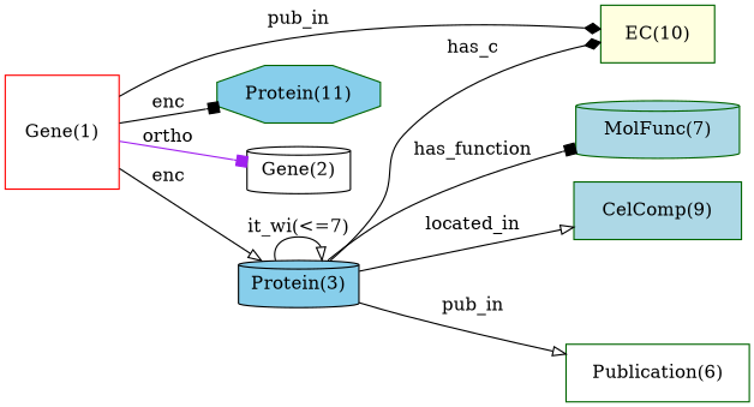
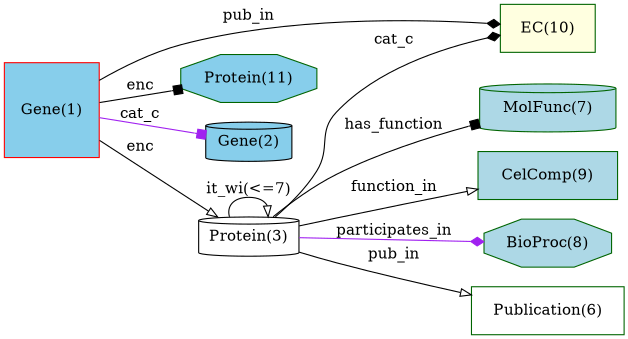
  digraph {
    rankdir=LR
    node [color=darkgreen fillcolor=lightblue shape=box style=filled]
    edge [arrowhead=onormal color=black]
    "EC(10)" [fillcolor=lightyellow height=0.61111 width=1.2054]
    "MolFunc(7)" [height=0.61111 shape=cylinder width=1.7331]
    "CelComp(9)" [height=0.61111 width=1.7721]
+   "BioProc(8)" [height=0.61111 shape=octagon width=1.6158]
    "Publication(6)" [fillcolor=white height=0.61111 width=1.948]
    "Protein(11)" [fillcolor=skyblue height=0.61111 shape=octagon width=1.6353]
-   "Gene(1)" [color=red fillcolor=white height=1.2124 width=1.2124]
-   "Gene(2)" [fillcolor=white height=0.5 shape=cylinder width=1.1013 color=""]
-   "Protein(3)" [fillcolor=skyblue height=0.5 shape=cylinder width=1.2818 color=""]
+   "Gene(1)" [color=red fillcolor=skyblue height=1.2124 width=1.2124]
+   "Gene(2)" [fillcolor=skyblue height=0.5 shape=cylinder width=1.1013 color=""]
+   "Protein(3)" [fillcolor=white height=0.5 shape=cylinder width=1.2818 color=""]
    "Gene(1)" -> "EC(10)" [arrowhead=diamond label=pub_in]
    "Gene(1)" -> "Protein(11)" [arrowhead=box label=enc]
-   "Gene(1)" -> "Gene(2)" [arrowhead=box color=purple label=ortho]
+   "Gene(1)" -> "Gene(2)" [arrowhead=box color=purple label=cat_c]
    "Gene(1)" -> "Protein(3)" [label=enc]
-   "Protein(3)" -> "EC(10)" [arrowhead=diamond label=has_c]
+   "Protein(3)" -> "EC(10)" [arrowhead=diamond label=cat_c]
    "Protein(3)" -> "MolFunc(7)" [arrowhead=box label=has_function]
-   "Protein(3)" -> "CelComp(9)" [label=located_in]
+   "Protein(3)" -> "CelComp(9)" [label=function_in]
+   "Protein(3)" -> "BioProc(8)" [arrowhead=diamond color=purple label=participates_in]
    "Protein(3)" -> "Publication(6)" [label=pub_in]
    "Protein(3)" -> "Protein(3)" [label="it_wi(<=7)"]
  }
